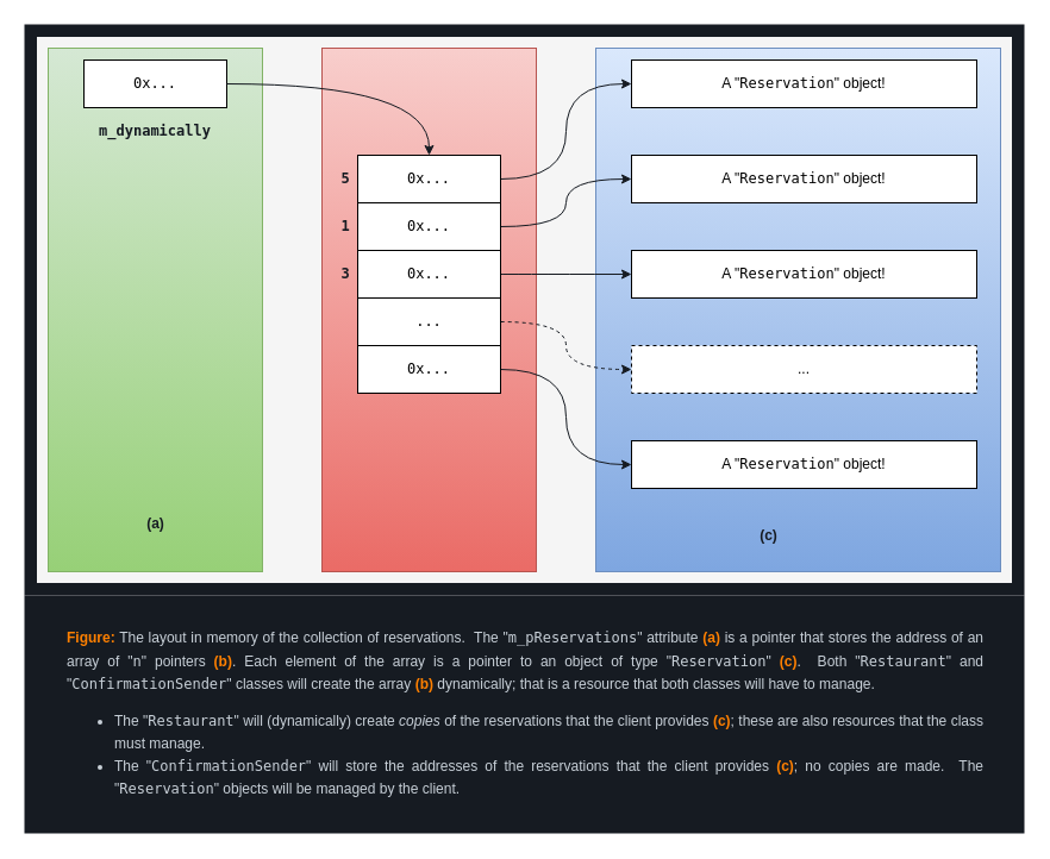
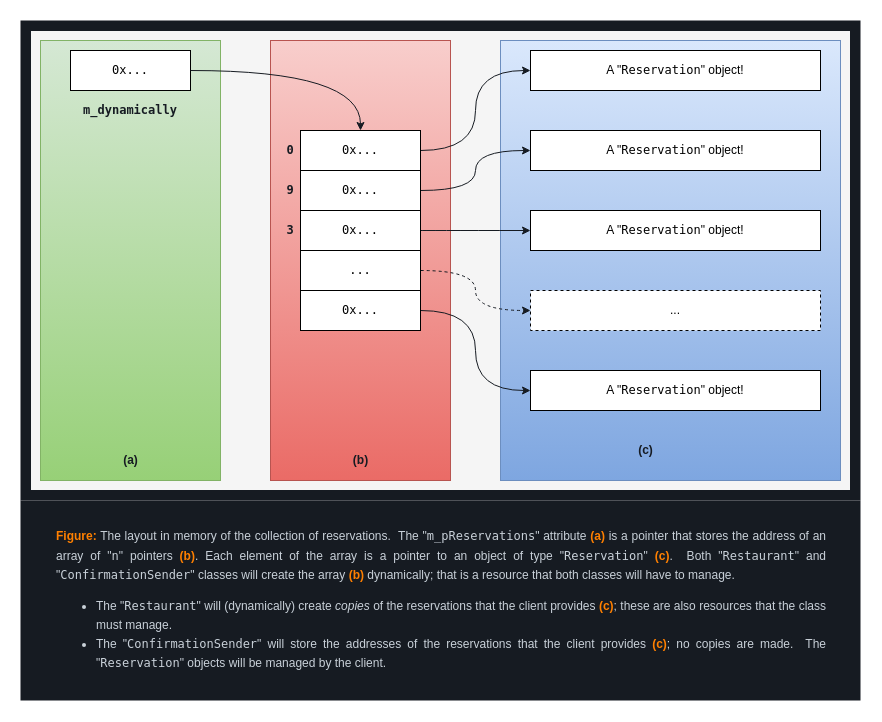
  <mxCell id="0" />
  <mxCell id="1" parent="0" />
  <mxCell id="2" value="" style="group" parent="1" vertex="1" connectable="0"><mxGeometry width="840" height="480" as="geometry" x="20" y="20" /></mxCell>
  <mxCell id="3" value="" style="rounded=0;whiteSpace=wrap;html=1;dashed=1;gradientDirection=south;fillColor=#161B22;strokeColor=none;fontColor=#333333;" parent="2" vertex="1"><mxGeometry width="840" height="480" as="geometry" /></mxCell>
  <mxCell id="4" value="" style="rounded=0;whiteSpace=wrap;html=1;gradientDirection=south;fillColor=#f5f5f5;strokeColor=#161B22;fontColor=#333333;strokeWidth=1;perimeterSpacing=1;" parent="2" vertex="1"><mxGeometry x="10" y="10" width="820" height="460" as="geometry" /></mxCell>
  <mxCell id="5" value="" style="rounded=0;whiteSpace=wrap;html=1;fillColor=#dae8fc;strokeColor=#6c8ebf;gradientColor=#7ea6e0;gradientDirection=south;" parent="1" vertex="1"><mxGeometry x="500" y="40" width="340" height="440" as="geometry" /></mxCell>
  <mxCell id="6" value="" style="rounded=0;whiteSpace=wrap;html=1;fillColor=#f8cecc;strokeColor=#b85450;gradientColor=#ea6b66;" parent="1" vertex="1"><mxGeometry x="270" y="40" width="180" height="440" as="geometry" /></mxCell>
  <mxCell id="7" value="" style="rounded=0;whiteSpace=wrap;html=1;fillColor=#d5e8d4;strokeColor=#82b366;gradientColor=#97d077;" parent="1" vertex="1"><mxGeometry x="40" y="40" width="180" height="440" as="geometry" /></mxCell>
  <mxCell id="8" value="0x..." style="rounded=0;whiteSpace=wrap;html=1;fontFamily=monospace;" parent="1" vertex="1"><mxGeometry x="70" y="50" width="120" height="40" as="geometry" /></mxCell>
  <mxCell id="9" value="" style="endArrow=classic;html=1;rounded=0;exitX=1;exitY=0.5;exitDx=0;exitDy=0;entryX=0.5;entryY=0;entryDx=0;entryDy=0;edgeStyle=orthogonalEdgeStyle;curved=1;strokeWidth=1;strokeColor=#161B22;" parent="1" source="8" target="26" edge="1"><mxGeometry width="50" height="50" relative="1" as="geometry"><mxPoint x="440" y="300" as="sourcePoint" /><mxPoint x="490" y="250" as="targetPoint" /></mxGeometry></mxCell>
  <mxCell id="10" value="A &quot;&lt;font face=&quot;monospace&quot;&gt;Reservation&lt;/font&gt;&quot; object!" style="rounded=0;whiteSpace=wrap;html=1;" parent="1" vertex="1"><mxGeometry x="530" y="50" width="290" height="40" as="geometry" /></mxCell>
  <mxCell id="11" value="A &quot;&lt;font face=&quot;monospace&quot;&gt;Reservation&lt;/font&gt;&quot; object!" style="rounded=0;whiteSpace=wrap;html=1;" parent="1" vertex="1"><mxGeometry x="530" y="130" width="290" height="40" as="geometry" /></mxCell>
  <mxCell id="12" value="A &quot;&lt;font face=&quot;monospace&quot;&gt;Reservation&lt;/font&gt;&quot; object!" style="rounded=0;whiteSpace=wrap;html=1;" parent="1" vertex="1"><mxGeometry x="530" y="210" width="290" height="40" as="geometry" /></mxCell>
  <mxCell id="13" value="A &quot;&lt;font face=&quot;monospace&quot;&gt;Reservation&lt;/font&gt;&quot; object!" style="rounded=0;whiteSpace=wrap;html=1;" parent="1" vertex="1"><mxGeometry x="530" y="370" width="290" height="40" as="geometry" /></mxCell>
  <mxCell id="14" value="" style="endArrow=classic;html=1;rounded=0;curved=1;exitX=1;exitY=0.5;exitDx=0;exitDy=0;entryX=0;entryY=0.5;entryDx=0;entryDy=0;edgeStyle=orthogonalEdgeStyle;strokeColor=#161B22;" parent="1" source="26" target="10" edge="1"><mxGeometry width="50" height="50" relative="1" as="geometry"><mxPoint x="440" y="300" as="sourcePoint" /><mxPoint x="490" y="250" as="targetPoint" /></mxGeometry></mxCell>
  <mxCell id="15" value="" style="endArrow=classic;html=1;rounded=0;curved=1;exitX=1;exitY=0.5;exitDx=0;exitDy=0;entryX=0;entryY=0.5;entryDx=0;entryDy=0;edgeStyle=orthogonalEdgeStyle;strokeColor=#161B22;" parent="1" source="27" target="11" edge="1"><mxGeometry width="50" height="50" relative="1" as="geometry"><mxPoint x="430" y="160" as="sourcePoint" /><mxPoint x="510" y="80" as="targetPoint" /></mxGeometry></mxCell>
  <mxCell id="16" value="" style="endArrow=classic;html=1;rounded=0;curved=1;exitX=1;exitY=0.5;exitDx=0;exitDy=0;entryX=0;entryY=0.5;entryDx=0;entryDy=0;strokeColor=#161B22;" parent="1" source="28" target="12" edge="1"><mxGeometry width="50" height="50" relative="1" as="geometry"><mxPoint x="440" y="170" as="sourcePoint" /><mxPoint x="520" y="90" as="targetPoint" /></mxGeometry></mxCell>
  <mxCell id="17" value="" style="endArrow=classic;html=1;rounded=0;curved=1;exitX=1;exitY=0.5;exitDx=0;exitDy=0;entryX=0;entryY=0.5;entryDx=0;entryDy=0;edgeStyle=orthogonalEdgeStyle;strokeColor=#161B22;" parent="1" source="30" target="13" edge="1"><mxGeometry width="50" height="50" relative="1" as="geometry"><mxPoint x="430" y="240" as="sourcePoint" /><mxPoint x="510" y="240" as="targetPoint" /></mxGeometry></mxCell>
  <mxCell id="18" value="..." style="rounded=0;whiteSpace=wrap;html=1;dashed=1;" parent="1" vertex="1"><mxGeometry x="530" y="290" width="290" height="40" as="geometry" /></mxCell>
  <mxCell id="19" value="" style="endArrow=classic;html=1;rounded=0;curved=1;exitX=1;exitY=0.5;exitDx=0;exitDy=0;entryX=0;entryY=0.5;entryDx=0;entryDy=0;edgeStyle=orthogonalEdgeStyle;dashed=1;strokeColor=#161B22;" parent="1" source="29" target="18" edge="1"><mxGeometry width="50" height="50" relative="1" as="geometry"><mxPoint x="430" y="200" as="sourcePoint" /><mxPoint x="510" y="160" as="targetPoint" /></mxGeometry></mxCell>
- <mxCell id="20" value="(a)" style="text;strokeColor=none;fillColor=none;html=1;fontSize=12;fontStyle=1;verticalAlign=middle;align=center;dashed=1;fontColor=#161B22;" parent="1" vertex="1"><mxGeometry x="90" y="420" width="80" height="40" as="geometry" /></mxCell>
+ <mxCell id="20" value="(a)" style="text;strokeColor=none;fillColor=none;html=1;fontSize=12;fontStyle=1;verticalAlign=middle;align=center;dashed=1;fontColor=#161B22;" parent="1" vertex="1"><mxGeometry x="90" y="440" width="80" height="40" as="geometry" /></mxCell>
+ <mxCell id="21" value="(b)" style="text;strokeColor=none;fillColor=none;html=1;fontSize=12;fontStyle=1;verticalAlign=middle;align=center;dashed=1;fontColor=#161B22;" parent="1" vertex="1"><mxGeometry x="320" y="440" width="80" height="40" as="geometry" /></mxCell>
  <mxCell id="22" value="(c)" style="text;strokeColor=none;fillColor=none;html=1;fontSize=12;fontStyle=1;verticalAlign=middle;align=center;dashed=1;fontColor=#161B22;" parent="1" vertex="1"><mxGeometry x="605" y="430" width="80" height="40" as="geometry" /></mxCell>
  <mxCell id="23" value="&lt;div style=&quot;text-align: justify; line-height: 1.6; color: #c9d1d9;&quot;&gt;&lt;p&gt;&lt;b&gt;&lt;font color=&quot;#ff8000&quot;&gt;Figure:&lt;/font&gt;&lt;/b&gt; The layout in memory of the collection of reservations.&amp;nbsp; The &quot;&lt;font face=&quot;monospace&quot;&gt;m_pReservations&lt;/font&gt;&quot; attribute &lt;b&gt;&lt;font color=&quot;#ff8000&quot;&gt;(a)&lt;/font&gt;&lt;/b&gt; is a pointer that stores the address of an array of &quot;&lt;font face=&quot;monospace&quot;&gt;n&lt;/font&gt;&quot; pointers &lt;b&gt;&lt;font color=&quot;#ff8000&quot;&gt;(b)&lt;/font&gt;&lt;/b&gt;. Each element of the array is a pointer to an object of type &quot;&lt;font face=&quot;monospace&quot;&gt;Reservation&lt;/font&gt;&quot; &lt;b&gt;&lt;font color=&quot;#ff8000&quot;&gt;(c)&lt;/font&gt;&lt;/b&gt;.&amp;nbsp; Both &quot;&lt;font face=&quot;monospace&quot;&gt;Restaurant&lt;/font&gt;&quot; and &quot;&lt;font face=&quot;monospace&quot;&gt;ConfirmationSender&lt;/font&gt;&quot; classes will create the array &lt;b&gt;&lt;font color=&quot;#ff8000&quot;&gt;(b)&lt;/font&gt;&lt;/b&gt; dynamically; that is a resource that both classes will have to manage.&lt;/p&gt;&lt;p&gt;&lt;/p&gt;&lt;ul&gt;&lt;li&gt;The &quot;&lt;font face=&quot;monospace&quot;&gt;Restaurant&lt;/font&gt;&quot; will (dynamically) create &lt;em&gt;copies&lt;/em&gt; of the reservations that the client provides &lt;b&gt;&lt;font color=&quot;#ff8000&quot;&gt;(c)&lt;/font&gt;&lt;/b&gt;; these are also resources that the class must manage.&lt;/li&gt;&lt;li&gt;The &quot;&lt;font face=&quot;monospace&quot;&gt;ConfirmationSender&lt;/font&gt;&quot; will store the addresses of the reservations that the client provides &lt;b&gt;&lt;font color=&quot;#ff8000&quot;&gt;(c)&lt;/font&gt;&lt;/b&gt;; no copies are made.&amp;nbsp; The &quot;&lt;font face=&quot;monospace&quot;&gt;Reservation&lt;/font&gt;&quot; objects will be managed by the client.&lt;/li&gt;&lt;/ul&gt;&lt;/div&gt;" style="text;html=1;strokeColor=none;fillColor=#161B22;align=left;verticalAlign=middle;whiteSpace=wrap;rounded=0;dashed=1;fontSize=12;spacing=36;fontStyle=0" parent="1" vertex="1"><mxGeometry y="500" width="840" height="200" as="geometry" x="20" /></mxCell>
- <mxCell id="24" value="5" style="text;html=1;align=center;verticalAlign=middle;whiteSpace=wrap;rounded=0;dashed=1;fontSize=12;fontFamily=monospace;fontStyle=1;labelBackgroundColor=none;labelBorderColor=none;fontColor=#161B22;" parent="1" vertex="1"><mxGeometry x="280" y="140" width="20" height="20" as="geometry" /></mxCell>
+ <mxCell id="24" value="0" style="text;html=1;align=center;verticalAlign=middle;whiteSpace=wrap;rounded=0;dashed=1;fontSize=12;fontFamily=monospace;fontStyle=1;labelBackgroundColor=none;labelBorderColor=none;fontColor=#161B22;" parent="1" vertex="1"><mxGeometry x="280" y="140" width="20" height="20" as="geometry" /></mxCell>
  <mxCell id="25" value="" style="group;rounded=0;shadow=0;fontFamily=monospace;verticalAlign=middle;" parent="1" vertex="1" connectable="0"><mxGeometry x="300" y="130" width="120" height="200" as="geometry" /></mxCell>
  <mxCell id="26" value="0x..." style="rounded=0;whiteSpace=wrap;html=1;fontFamily=monospace;" parent="25" vertex="1"><mxGeometry width="120" height="40" as="geometry" /></mxCell>
  <mxCell id="27" value="0x..." style="rounded=0;whiteSpace=wrap;html=1;fontFamily=monospace;" parent="25" vertex="1"><mxGeometry y="40" width="120" height="40" as="geometry" /></mxCell>
  <mxCell id="28" value="0x..." style="rounded=0;whiteSpace=wrap;html=1;fontFamily=monospace;" parent="25" vertex="1"><mxGeometry y="80" width="120" height="40" as="geometry" /></mxCell>
  <mxCell id="29" value="..." style="rounded=0;whiteSpace=wrap;html=1;fontFamily=monospace;" parent="25" vertex="1"><mxGeometry y="120" width="120" height="40" as="geometry" /></mxCell>
  <mxCell id="30" value="0x..." style="rounded=0;whiteSpace=wrap;html=1;fontFamily=monospace;" parent="25" vertex="1"><mxGeometry y="160" width="120" height="40" as="geometry" /></mxCell>
- <mxCell id="31" value="1" style="text;html=1;align=center;verticalAlign=middle;whiteSpace=wrap;rounded=0;dashed=1;fontSize=12;fontFamily=monospace;fontStyle=1;labelBackgroundColor=none;labelBorderColor=none;fontColor=#161B22;" parent="1" vertex="1"><mxGeometry x="280" y="180" width="20" height="20" as="geometry" /></mxCell>
+ <mxCell id="31" value="9" style="text;html=1;align=center;verticalAlign=middle;whiteSpace=wrap;rounded=0;dashed=1;fontSize=12;fontFamily=monospace;fontStyle=1;labelBackgroundColor=none;labelBorderColor=none;fontColor=#161B22;" parent="1" vertex="1"><mxGeometry x="280" y="180" width="20" height="20" as="geometry" /></mxCell>
  <mxCell id="32" value="3" style="text;html=1;align=center;verticalAlign=middle;whiteSpace=wrap;rounded=0;dashed=1;fontSize=12;fontFamily=monospace;fontStyle=1;labelBackgroundColor=none;labelBorderColor=none;fontColor=#161B22;" parent="1" vertex="1"><mxGeometry x="280" y="220" width="20" height="20" as="geometry" /></mxCell>
  <mxCell id="33" value="m_dynamically" style="text;html=1;align=center;verticalAlign=middle;whiteSpace=wrap;rounded=0;dashed=1;fontSize=12;fontFamily=monospace;fontStyle=1;labelBackgroundColor=none;labelBorderColor=none;fontColor=#161B22;" parent="1" vertex="1"><mxGeometry x="70" y="100" width="120" height="20" as="geometry" /></mxCell>
